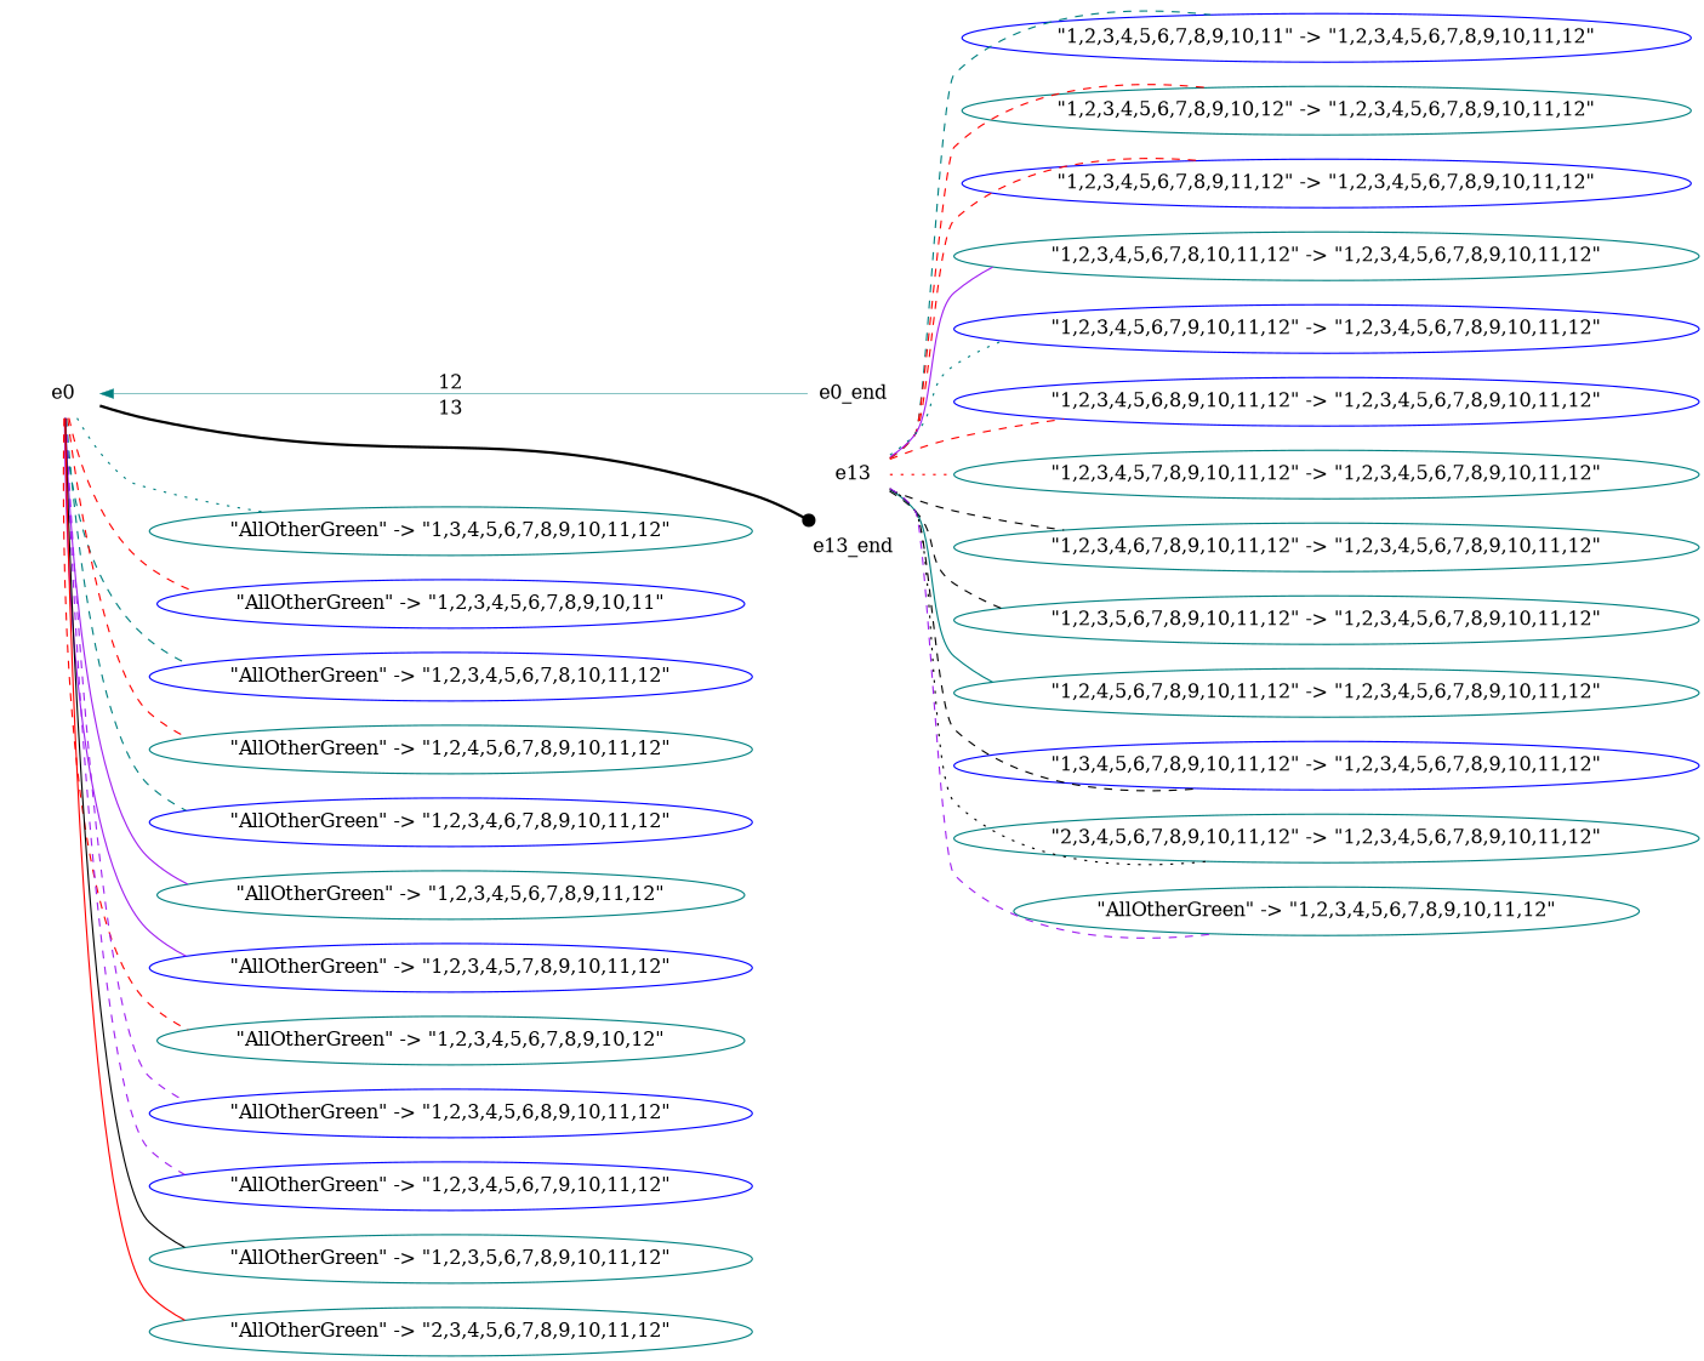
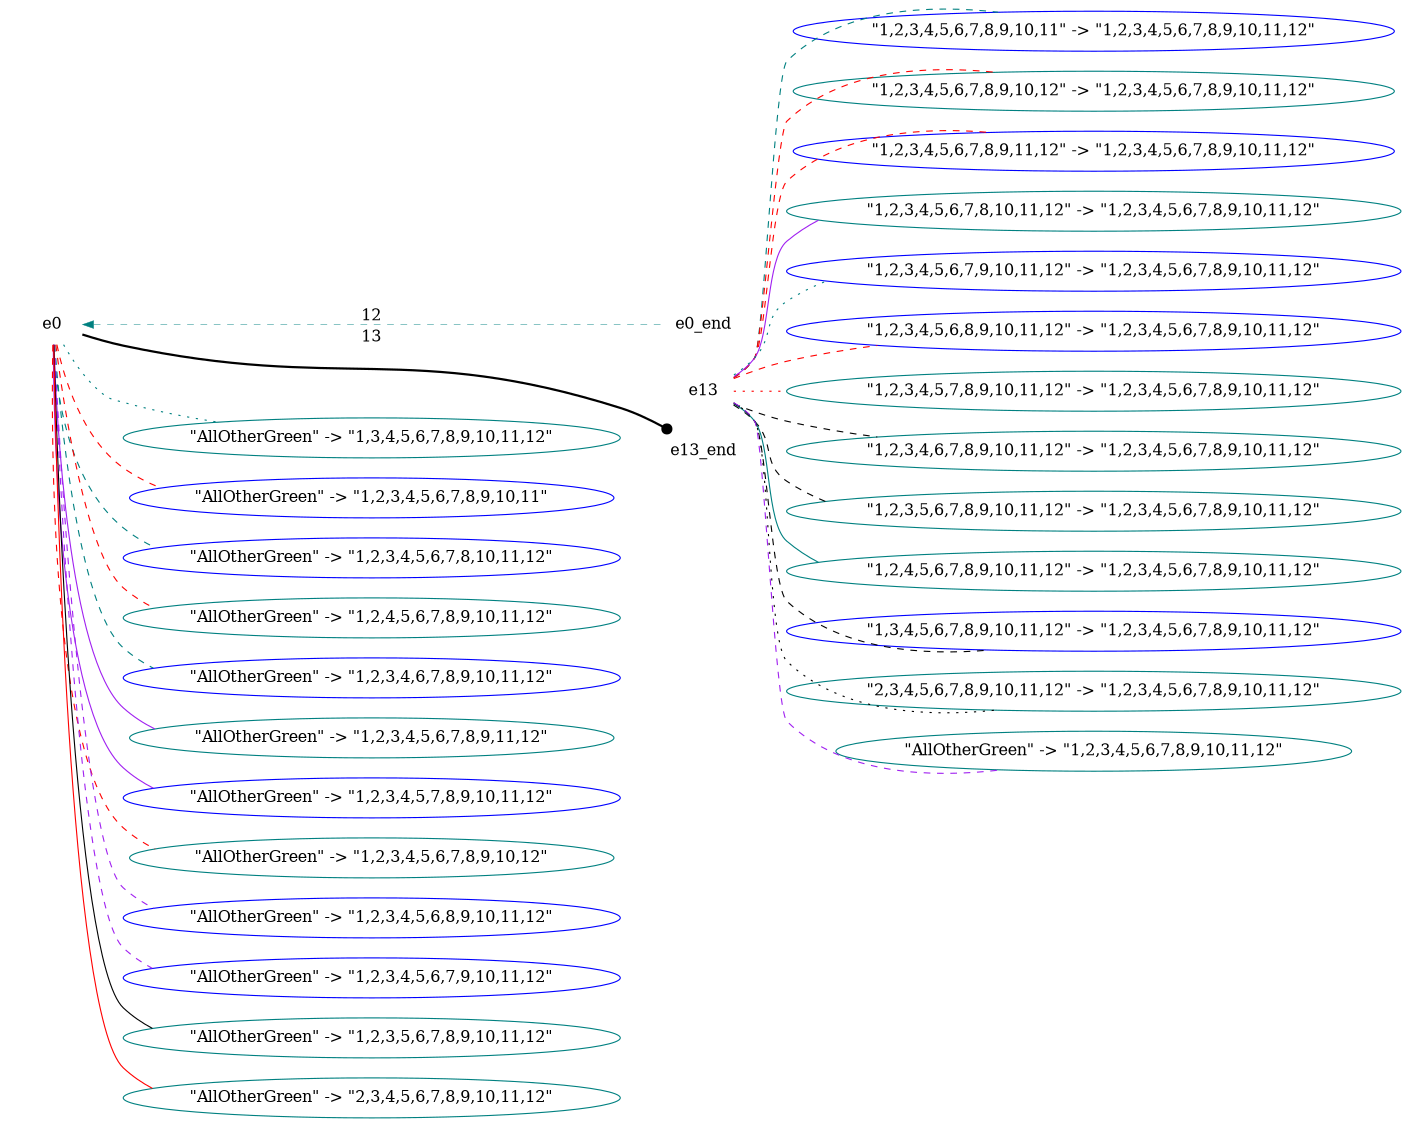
  digraph {
    rankdir=LR
    node [color=teal]
    edge [color=red dir=none style=dashed]
    e0 [shape=none]
    e0_end [shape=none]
    e13 [color=blue shape=none]
    e13_end [color=blue shape=none]
    n5 [label="\"AllOtherGreen\" -> \"1,3,4,5,6,7,8,9,10,11,12\""]
    n6 [color=blue label="\"AllOtherGreen\" -> \"1,2,3,4,5,6,7,8,9,10,11\""]
    n7 [color=blue label="\"AllOtherGreen\" -> \"1,2,3,4,5,6,7,8,10,11,12\""]
    n8 [label="\"AllOtherGreen\" -> \"1,2,4,5,6,7,8,9,10,11,12\""]
    n9 [color=blue label="\"AllOtherGreen\" -> \"1,2,3,4,6,7,8,9,10,11,12\""]
    n10 [label="\"AllOtherGreen\" -> \"1,2,3,4,5,6,7,8,9,11,12\""]
    n11 [color=blue label="\"AllOtherGreen\" -> \"1,2,3,4,5,7,8,9,10,11,12\""]
    n12 [label="\"AllOtherGreen\" -> \"1,2,3,4,5,6,7,8,9,10,12\""]
    n13 [color=blue label="\"AllOtherGreen\" -> \"1,2,3,4,5,6,8,9,10,11,12\""]
    n14 [color=blue label="\"AllOtherGreen\" -> \"1,2,3,4,5,6,7,9,10,11,12\""]
    n15 [label="\"AllOtherGreen\" -> \"1,2,3,5,6,7,8,9,10,11,12\""]
    n16 [label="\"AllOtherGreen\" -> \"2,3,4,5,6,7,8,9,10,11,12\""]
    n17 [color=blue label="\"1,2,3,4,5,6,7,8,9,10,11\" -> \"1,2,3,4,5,6,7,8,9,10,11,12\""]
    n18 [label="\"1,2,3,4,5,6,7,8,9,10,12\" -> \"1,2,3,4,5,6,7,8,9,10,11,12\""]
    n19 [color=blue label="\"1,2,3,4,5,6,7,8,9,11,12\" -> \"1,2,3,4,5,6,7,8,9,10,11,12\""]
    n20 [label="\"1,2,3,4,5,6,7,8,10,11,12\" -> \"1,2,3,4,5,6,7,8,9,10,11,12\""]
    n21 [color=blue label="\"1,2,3,4,5,6,7,9,10,11,12\" -> \"1,2,3,4,5,6,7,8,9,10,11,12\""]
    n22 [color=blue label="\"1,2,3,4,5,6,8,9,10,11,12\" -> \"1,2,3,4,5,6,7,8,9,10,11,12\""]
    n23 [label="\"1,2,3,4,5,7,8,9,10,11,12\" -> \"1,2,3,4,5,6,7,8,9,10,11,12\""]
    n24 [label="\"1,2,3,4,6,7,8,9,10,11,12\" -> \"1,2,3,4,5,6,7,8,9,10,11,12\""]
    n25 [label="\"1,2,3,5,6,7,8,9,10,11,12\" -> \"1,2,3,4,5,6,7,8,9,10,11,12\""]
    n26 [label="\"1,2,4,5,6,7,8,9,10,11,12\" -> \"1,2,3,4,5,6,7,8,9,10,11,12\""]
    n27 [color=blue label="\"1,3,4,5,6,7,8,9,10,11,12\" -> \"1,2,3,4,5,6,7,8,9,10,11,12\""]
    n28 [label="\"2,3,4,5,6,7,8,9,10,11,12\" -> \"1,2,3,4,5,6,7,8,9,10,11,12\""]
    n29 [label="\"AllOtherGreen\" -> \"1,2,3,4,5,6,7,8,9,10,11,12\""]
    subgraph cluster_1 {
      color=transparent
      style=filled
      e0
      e0_end
    }
    subgraph cluster_2 {
      color=transparent
      style=filled
      e13
      e13_end
    }
-   e0 -> e0_end [color=teal dir=back label=12 minlen=2 penwidth=0.4 style=solid]
+   e0 -> e0_end [color=teal dir=back label=12 minlen=2 penwidth=0.4]
    e0 -> e13_end [arrowhead=dot color=black label=13 minlen=2 penwidth=2 style=solid dir=""]
    e0 -> n5 [color=teal style=dotted]
    e0 -> n6
    e0 -> n7 [color=teal]
    e0 -> n8
    e0 -> n9 [color=teal]
    e0 -> n10 [color=purple style=solid]
    e0 -> n11 [color=purple style=solid]
    e0 -> n12
    e0 -> n13 [color=purple]
    e0 -> n14 [color=purple]
    e0 -> n15 [color=black style=solid]
    e0 -> n16 [style=solid]
    e13 -> n17 [color=teal]
    e13 -> n18
    e13 -> n19
    e13 -> n20 [color=purple style=solid]
    e13 -> n21 [color=teal style=dotted]
    e13 -> n22
    e13 -> n23 [style=dotted]
    e13 -> n24 [color=black]
    e13 -> n25 [color=black]
    e13 -> n26 [color=teal style=solid]
    e13 -> n27 [color=black]
    e13 -> n28 [color=black style=dotted]
    e13 -> n29 [color=purple]
  }
